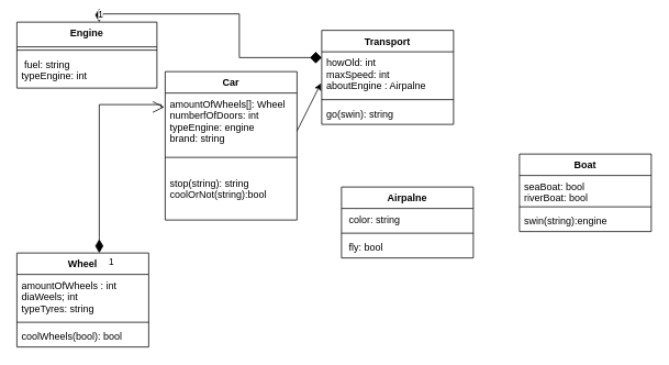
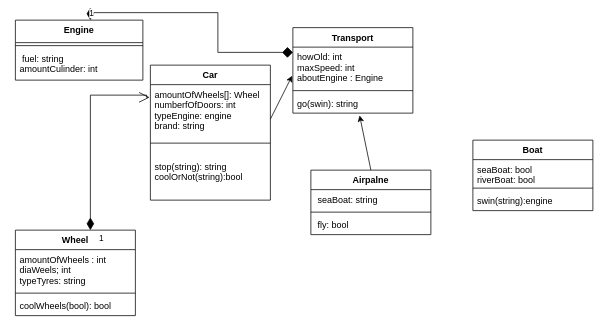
  <mxCell id="0" />
  <mxCell id="1" parent="0" />
  <mxCell id="2" value="Car" style="swimlane;fontStyle=1;align=center;verticalAlign=top;childLayout=stackLayout;horizontal=1;startSize=26;horizontalStack=0;resizeParent=1;resizeParentMax=0;resizeLast=0;collapsible=1;marginBottom=0;" parent="1" vertex="1"><mxGeometry x="200" y="80" width="160" height="180" as="geometry" /></mxCell>
  <mxCell id="3" value="amountOfWheels[]: Wheel&#10;numberfOfDoors: int&#10;typeEngine: engine&#10;brand: string" style="text;strokeColor=none;fillColor=none;align=left;verticalAlign=top;spacingLeft=4;spacingRight=4;overflow=hidden;rotatable=0;points=[[0,0.5],[1,0.5]];portConstraint=eastwest;" parent="2" vertex="1"><mxGeometry y="26" width="160" height="74" as="geometry" /></mxCell>
  <mxCell id="4" value="" style="line;strokeWidth=1;fillColor=none;align=left;verticalAlign=middle;spacingTop=-1;spacingLeft=3;spacingRight=3;rotatable=0;labelPosition=right;points=[];portConstraint=eastwest;strokeColor=inherit;" parent="2" vertex="1"><mxGeometry y="100" width="160" height="8" as="geometry" /></mxCell>
  <mxCell id="5" value="&#10;stop(string): string&#10;coolOrNot(string):bool" style="text;strokeColor=none;fillColor=none;align=left;verticalAlign=top;spacingLeft=4;spacingRight=4;overflow=hidden;rotatable=0;points=[[0,0.5],[1,0.5]];portConstraint=eastwest;" parent="2" vertex="1"><mxGeometry y="108" width="160" height="72" as="geometry" /></mxCell>
  <mxCell id="6" value="Transport" style="swimlane;fontStyle=1;align=center;verticalAlign=top;childLayout=stackLayout;horizontal=1;startSize=26;horizontalStack=0;resizeParent=1;resizeParentMax=0;resizeLast=0;collapsible=1;marginBottom=0;" parent="1" vertex="1"><mxGeometry x="390" y="30" width="160" height="114" as="geometry" /></mxCell>
- <mxCell id="7" value="howOld: int&#10;maxSpeed: int&#10;aboutEngine : Airpalne" style="text;strokeColor=none;fillColor=none;align=left;verticalAlign=top;spacingLeft=4;spacingRight=4;overflow=hidden;rotatable=0;points=[[0,0.5],[1,0.5]];portConstraint=eastwest;" parent="6" vertex="1"><mxGeometry y="26" width="160" height="54" as="geometry" /></mxCell>
+ <mxCell id="7" value="howOld: int&#10;maxSpeed: int&#10;aboutEngine : Engine" style="text;strokeColor=none;fillColor=none;align=left;verticalAlign=top;spacingLeft=4;spacingRight=4;overflow=hidden;rotatable=0;points=[[0,0.5],[1,0.5]];portConstraint=eastwest;" parent="6" vertex="1"><mxGeometry y="26" width="160" height="54" as="geometry" /></mxCell>
  <mxCell id="8" value="" style="line;strokeWidth=1;fillColor=none;align=left;verticalAlign=middle;spacingTop=-1;spacingLeft=3;spacingRight=3;rotatable=0;labelPosition=right;points=[];portConstraint=eastwest;strokeColor=inherit;" parent="6" vertex="1"><mxGeometry y="80" width="160" height="8" as="geometry" /></mxCell>
  <mxCell id="9" value="go(swin): string" style="text;strokeColor=none;fillColor=none;align=left;verticalAlign=top;spacingLeft=4;spacingRight=4;overflow=hidden;rotatable=0;points=[[0,0.5],[1,0.5]];portConstraint=eastwest;" parent="6" vertex="1"><mxGeometry y="88" width="160" height="26" as="geometry" /></mxCell>
  <mxCell id="10" value="Boat" style="swimlane;fontStyle=1;align=center;verticalAlign=top;childLayout=stackLayout;horizontal=1;startSize=26;horizontalStack=0;resizeParent=1;resizeParentMax=0;resizeLast=0;collapsible=1;marginBottom=0;" parent="1" vertex="1"><mxGeometry x="630" y="180" width="160" height="94" as="geometry" /></mxCell>
  <mxCell id="11" value="seaBoat: bool&#10;riverBoat: bool" style="text;strokeColor=none;fillColor=none;align=left;verticalAlign=top;spacingLeft=4;spacingRight=4;overflow=hidden;rotatable=0;points=[[0,0.5],[1,0.5]];portConstraint=eastwest;" parent="10" vertex="1"><mxGeometry y="26" width="160" height="34" as="geometry" /></mxCell>
  <mxCell id="12" value="" style="line;strokeWidth=1;fillColor=none;align=left;verticalAlign=middle;spacingTop=-1;spacingLeft=3;spacingRight=3;rotatable=0;labelPosition=right;points=[];portConstraint=eastwest;strokeColor=inherit;" parent="10" vertex="1"><mxGeometry y="60" width="160" height="8" as="geometry" /></mxCell>
  <mxCell id="13" value="swin(string):engine" style="text;strokeColor=none;fillColor=none;align=left;verticalAlign=top;spacingLeft=4;spacingRight=4;overflow=hidden;rotatable=0;points=[[0,0.5],[1,0.5]];portConstraint=eastwest;" parent="10" vertex="1"><mxGeometry y="68" width="160" height="26" as="geometry" /></mxCell>
  <mxCell id="14" value="Wheel" style="swimlane;fontStyle=1;align=center;verticalAlign=top;childLayout=stackLayout;horizontal=1;startSize=26;horizontalStack=0;resizeParent=1;resizeParentMax=0;resizeLast=0;collapsible=1;marginBottom=0;" parent="1" vertex="1"><mxGeometry x="20" y="300" width="160" height="114" as="geometry" /></mxCell>
  <mxCell id="15" value="amountOfWheels : int&#10;diaWeels; int&#10;typeTyres: string" style="text;strokeColor=none;fillColor=none;align=left;verticalAlign=top;spacingLeft=4;spacingRight=4;overflow=hidden;rotatable=0;points=[[0,0.5],[1,0.5]];portConstraint=eastwest;" parent="14" vertex="1"><mxGeometry y="26" width="160" height="54" as="geometry" /></mxCell>
  <mxCell id="16" value="" style="line;strokeWidth=1;fillColor=none;align=left;verticalAlign=middle;spacingTop=-1;spacingLeft=3;spacingRight=3;rotatable=0;labelPosition=right;points=[];portConstraint=eastwest;strokeColor=inherit;" parent="14" vertex="1"><mxGeometry y="80" width="160" height="8" as="geometry" /></mxCell>
  <mxCell id="17" value="coolWheels(bool): bool" style="text;strokeColor=none;fillColor=none;align=left;verticalAlign=top;spacingLeft=4;spacingRight=4;overflow=hidden;rotatable=0;points=[[0,0.5],[1,0.5]];portConstraint=eastwest;" parent="14" vertex="1"><mxGeometry y="88" width="160" height="26" as="geometry" /></mxCell>
  <mxCell id="18" value="1" style="endArrow=open;html=1;endSize=12;startArrow=diamondThin;startSize=14;startFill=1;edgeStyle=orthogonalEdgeStyle;align=left;verticalAlign=bottom;rounded=0;entryX=-0.006;entryY=0.23;entryDx=0;entryDy=0;entryPerimeter=0;" parent="1" target="3" edge="1"><mxGeometry x="-1" y="-22" relative="1" as="geometry"><mxPoint x="120" y="300" as="sourcePoint" /><mxPoint x="280" y="290" as="targetPoint" /><Array as="points"><mxPoint x="120" y="120" /><mxPoint x="195" y="120" /><mxPoint x="195" y="123" /></Array><mxPoint x="-12" y="20" as="offset" /></mxGeometry></mxCell>
  <mxCell id="19" value="" style="endArrow=classic;html=1;rounded=0;exitX=1;exitY=0.622;exitDx=0;exitDy=0;exitPerimeter=0;entryX=-0.006;entryY=0.706;entryDx=0;entryDy=0;entryPerimeter=0;" parent="1" source="3" target="7" edge="1"><mxGeometry width="50" height="50" relative="1" as="geometry"><mxPoint x="390" y="310" as="sourcePoint" /><mxPoint x="440" y="260" as="targetPoint" /><Array as="points" /></mxGeometry></mxCell>
  <mxCell id="20" value="Engine" style="swimlane;fontStyle=1;align=center;verticalAlign=top;childLayout=stackLayout;horizontal=1;startSize=30;horizontalStack=0;resizeParent=1;resizeParentMax=0;resizeLast=0;collapsible=1;marginBottom=0;" parent="1" vertex="1"><mxGeometry x="20" y="20" width="170" height="80" as="geometry" /></mxCell>
  <mxCell id="21" value="" style="line;strokeWidth=1;fillColor=none;align=left;verticalAlign=middle;spacingTop=-1;spacingLeft=3;spacingRight=3;rotatable=0;labelPosition=right;points=[];portConstraint=eastwest;strokeColor=inherit;" parent="20" vertex="1"><mxGeometry y="30" width="170" height="8" as="geometry" /></mxCell>
- <mxCell id="22" value=" fuel: string&#10;typeEngine: int" style="text;strokeColor=none;fillColor=none;align=left;verticalAlign=top;spacingLeft=4;spacingRight=4;overflow=hidden;rotatable=0;points=[[0,0.5],[1,0.5]];portConstraint=eastwest;" parent="20" vertex="1"><mxGeometry y="38" width="170" height="42" as="geometry" /></mxCell>
+ <mxCell id="22" value=" fuel: string&#10;amountCulinder: int" style="text;strokeColor=none;fillColor=none;align=left;verticalAlign=top;spacingLeft=4;spacingRight=4;overflow=hidden;rotatable=0;points=[[0,0.5],[1,0.5]];portConstraint=eastwest;" parent="20" vertex="1"><mxGeometry y="38" width="170" height="42" as="geometry" /></mxCell>
  <mxCell id="23" value="Airpalne" style="swimlane;fontStyle=1;align=center;verticalAlign=top;childLayout=stackLayout;horizontal=1;startSize=26;horizontalStack=0;resizeParent=1;resizeParentMax=0;resizeLast=0;collapsible=1;marginBottom=0;" vertex="1" parent="1"><mxGeometry x="414" y="220" width="160" height="86" as="geometry" /></mxCell>
- <mxCell id="24" value=" color: string" style="text;strokeColor=none;fillColor=none;align=left;verticalAlign=top;spacingLeft=4;spacingRight=4;overflow=hidden;rotatable=0;points=[[0,0.5],[1,0.5]];portConstraint=eastwest;" vertex="1" parent="23"><mxGeometry y="26" width="160" height="26" as="geometry" /></mxCell>
+ <mxCell id="24" value=" seaBoat: string" style="text;strokeColor=none;fillColor=none;align=left;verticalAlign=top;spacingLeft=4;spacingRight=4;overflow=hidden;rotatable=0;points=[[0,0.5],[1,0.5]];portConstraint=eastwest;" vertex="1" parent="23"><mxGeometry y="26" width="160" height="26" as="geometry" /></mxCell>
  <mxCell id="25" value="" style="line;strokeWidth=1;fillColor=none;align=left;verticalAlign=middle;spacingTop=-1;spacingLeft=3;spacingRight=3;rotatable=0;labelPosition=right;points=[];portConstraint=eastwest;strokeColor=inherit;" vertex="1" parent="23"><mxGeometry y="52" width="160" height="8" as="geometry" /></mxCell>
  <mxCell id="26" value=" fly: bool&#10;" style="text;strokeColor=none;fillColor=none;align=left;verticalAlign=top;spacingLeft=4;spacingRight=4;overflow=hidden;rotatable=0;points=[[0,0.5],[1,0.5]];portConstraint=eastwest;" vertex="1" parent="23"><mxGeometry y="60" width="160" height="26" as="geometry" /></mxCell>
+ <mxCell id="27" value="" style="endArrow=classic;html=1;rounded=0;entryX=0.556;entryY=1.115;entryDx=0;entryDy=0;entryPerimeter=0;exitX=0.5;exitY=0;exitDx=0;exitDy=0;" edge="1" parent="1" source="23" target="9"><mxGeometry width="50" height="50" relative="1" as="geometry"><mxPoint x="390" y="270" as="sourcePoint" /><mxPoint x="440" y="220" as="targetPoint" /></mxGeometry></mxCell>
  <mxCell id="28" value="1" style="endArrow=diamond;html=1;endSize=12;startArrow=diamondThin;startSize=14;startFill=1;edgeStyle=orthogonalEdgeStyle;align=left;verticalAlign=bottom;rounded=0;entryX=0;entryY=0.13;entryDx=0;entryDy=0;entryPerimeter=0;exitX=0.588;exitY=0;exitDx=0;exitDy=0;exitPerimeter=0;" edge="1" parent="1" source="20" target="7"><mxGeometry x="-1" y="3" relative="1" as="geometry"><mxPoint x="330" y="240" as="sourcePoint" /><mxPoint x="490" y="240" as="targetPoint" /></mxGeometry></mxCell>
